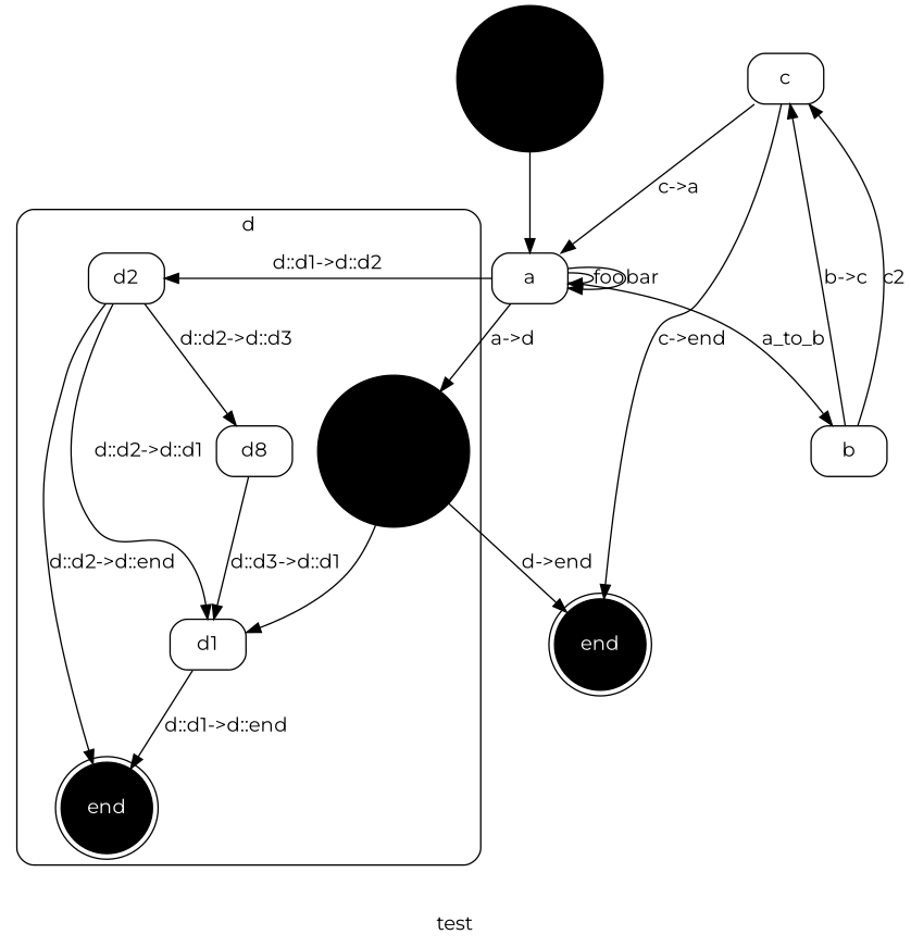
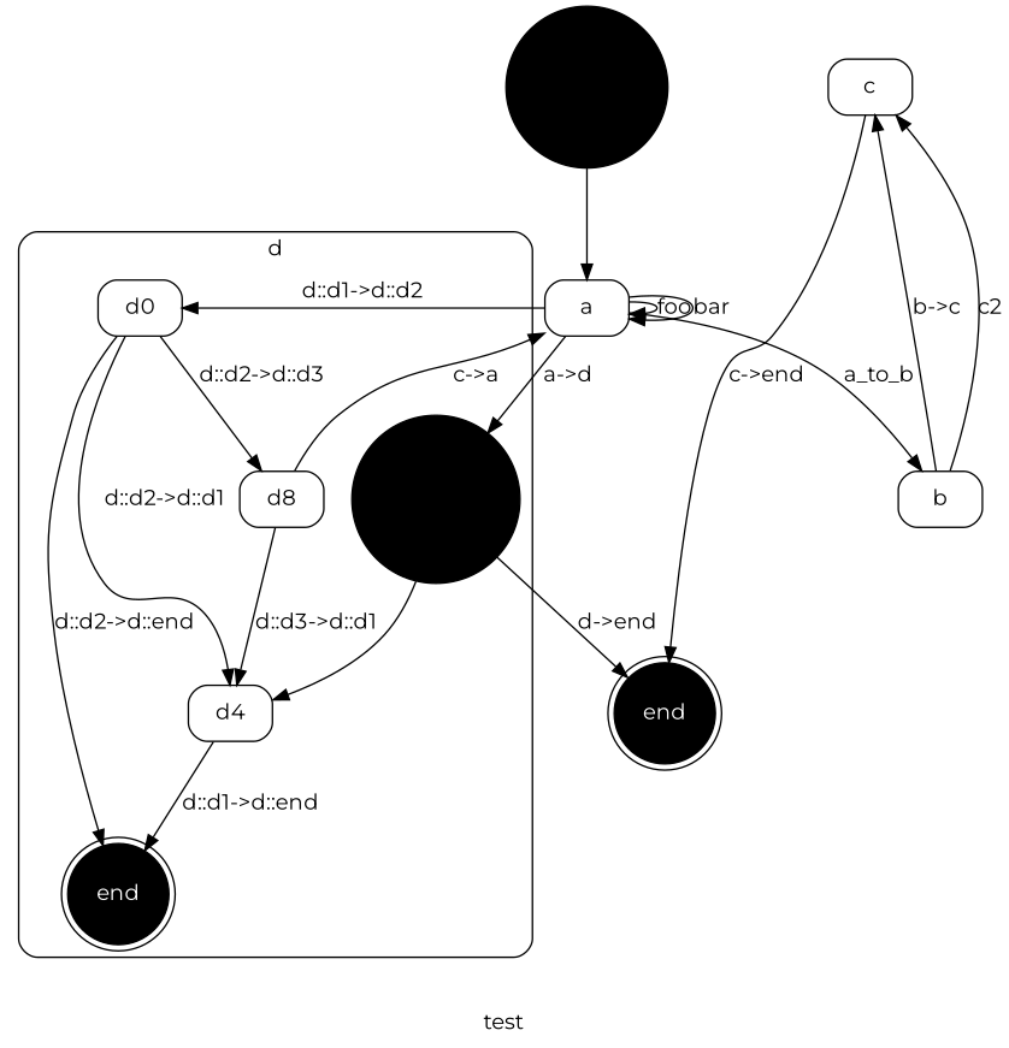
  digraph {
    fontname=Montserrat
    label=test
    node [color=black fillcolor=white fontcolor=black fontname=Montserrat shape=box style="filled,rounded"]
    edge [fontname=Montserrat color=black fontcolor=black]
    x5_START [fillcolor=black shape=circle style=filled]
-   n2 [label=d1]
-   n3 [label=d2]
+   n2 [label=d4]
+   n3 [label=d0]
    n4 [label=d8]
    n5 [fillcolor=black fontcolor=white label=end shape=doublecircle]
    n6 [fillcolor=black fontcolor=white label=end shape=doublecircle]
    x1_START [fillcolor=black shape=circle style=filled color="" fontcolor=""]
    n8 [label=a]
    n9 [label=b]
    n10 [label=c]
    subgraph cluster_1 {
      fillcolor=white
      fontcolor=black
      label=d
      shape=box
      style="filled,rounded"
      x5_START
      n2
      n3
      n4
      n5
    }
    x5_START -> n2 [color="" fontcolor=""]
    x5_START -> n6 [label="d->end"]
    n2 -> n5 [label="d::d1->d::end"]
    n3 -> n2 [label="d::d2->d::d1"]
    n3 -> n4 [label="d::d2->d::d3"]
    n3 -> n5 [label="d::d2->d::end"]
    n4 -> n2 [label="d::d3->d::d1"]
    x1_START -> n8 [color="" fontcolor=""]
    n8 -> x5_START [label="a->d"]
    n8 -> n3 [label="d::d1->d::d2"]
    n8 -> n8 [label=foo]
    n8 -> n8 [label=bar]
    n8 -> n9 [label=a_to_b]
    n9 -> n10 [label="b->c"]
    n9 -> n10 [label=c2]
    n10 -> n6 [label="c->end"]
-   n10 -> n8 [label="c->a"]
+   n4 -> n8 [label="c->a"]
  }
